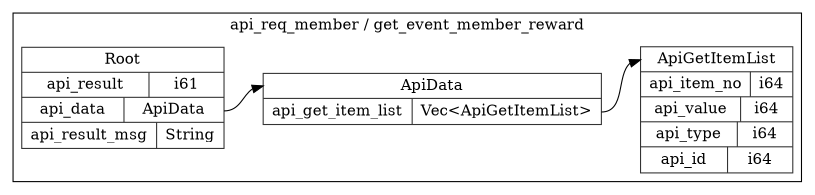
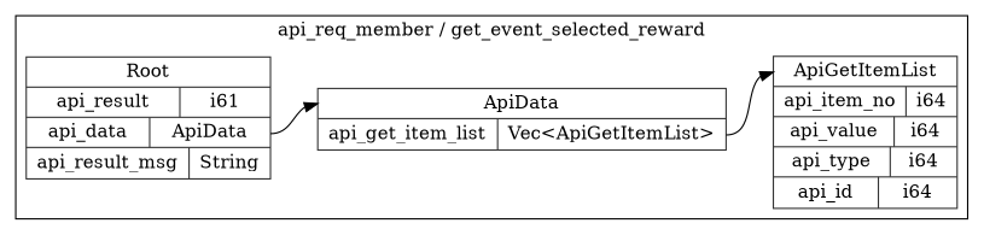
  digraph {
    fontname="DejaVu Serif"
    rankdir=LR
    node [color=gray20 fontname="DejaVu Serif" shape=record style=solid]
    edge [fontname="DejaVu Serif"]
    n1 [label="<ApiData> ApiData  | { api_get_item_list | <api_get_item_list> Vec\<ApiGetItemList\> }"]
    n2 [label="<ApiGetItemList> ApiGetItemList  | { api_item_no | <api_item_no> i64 } | { api_value | <api_value> i64 } | { api_type | <api_type> i64 } | { api_id | <api_id> i64 }"]
    n3 [label="<Root> Root  | { api_result | <api_result> i61 } | { api_data | <api_data> ApiData } | { api_result_msg | <api_result_msg> String }"]
    subgraph cluster_1 {
-     label="api_req_member / get_event_member_reward"
+     label="api_req_member / get_event_selected_reward"
      n1
      n2
      n3
    }
    n1 -> n2 [headport="ApiGetItemList:w" tailport="api_get_item_list:e"]
    n3 -> n1 [headport="ApiData:w" tailport="api_data:e"]
  }
